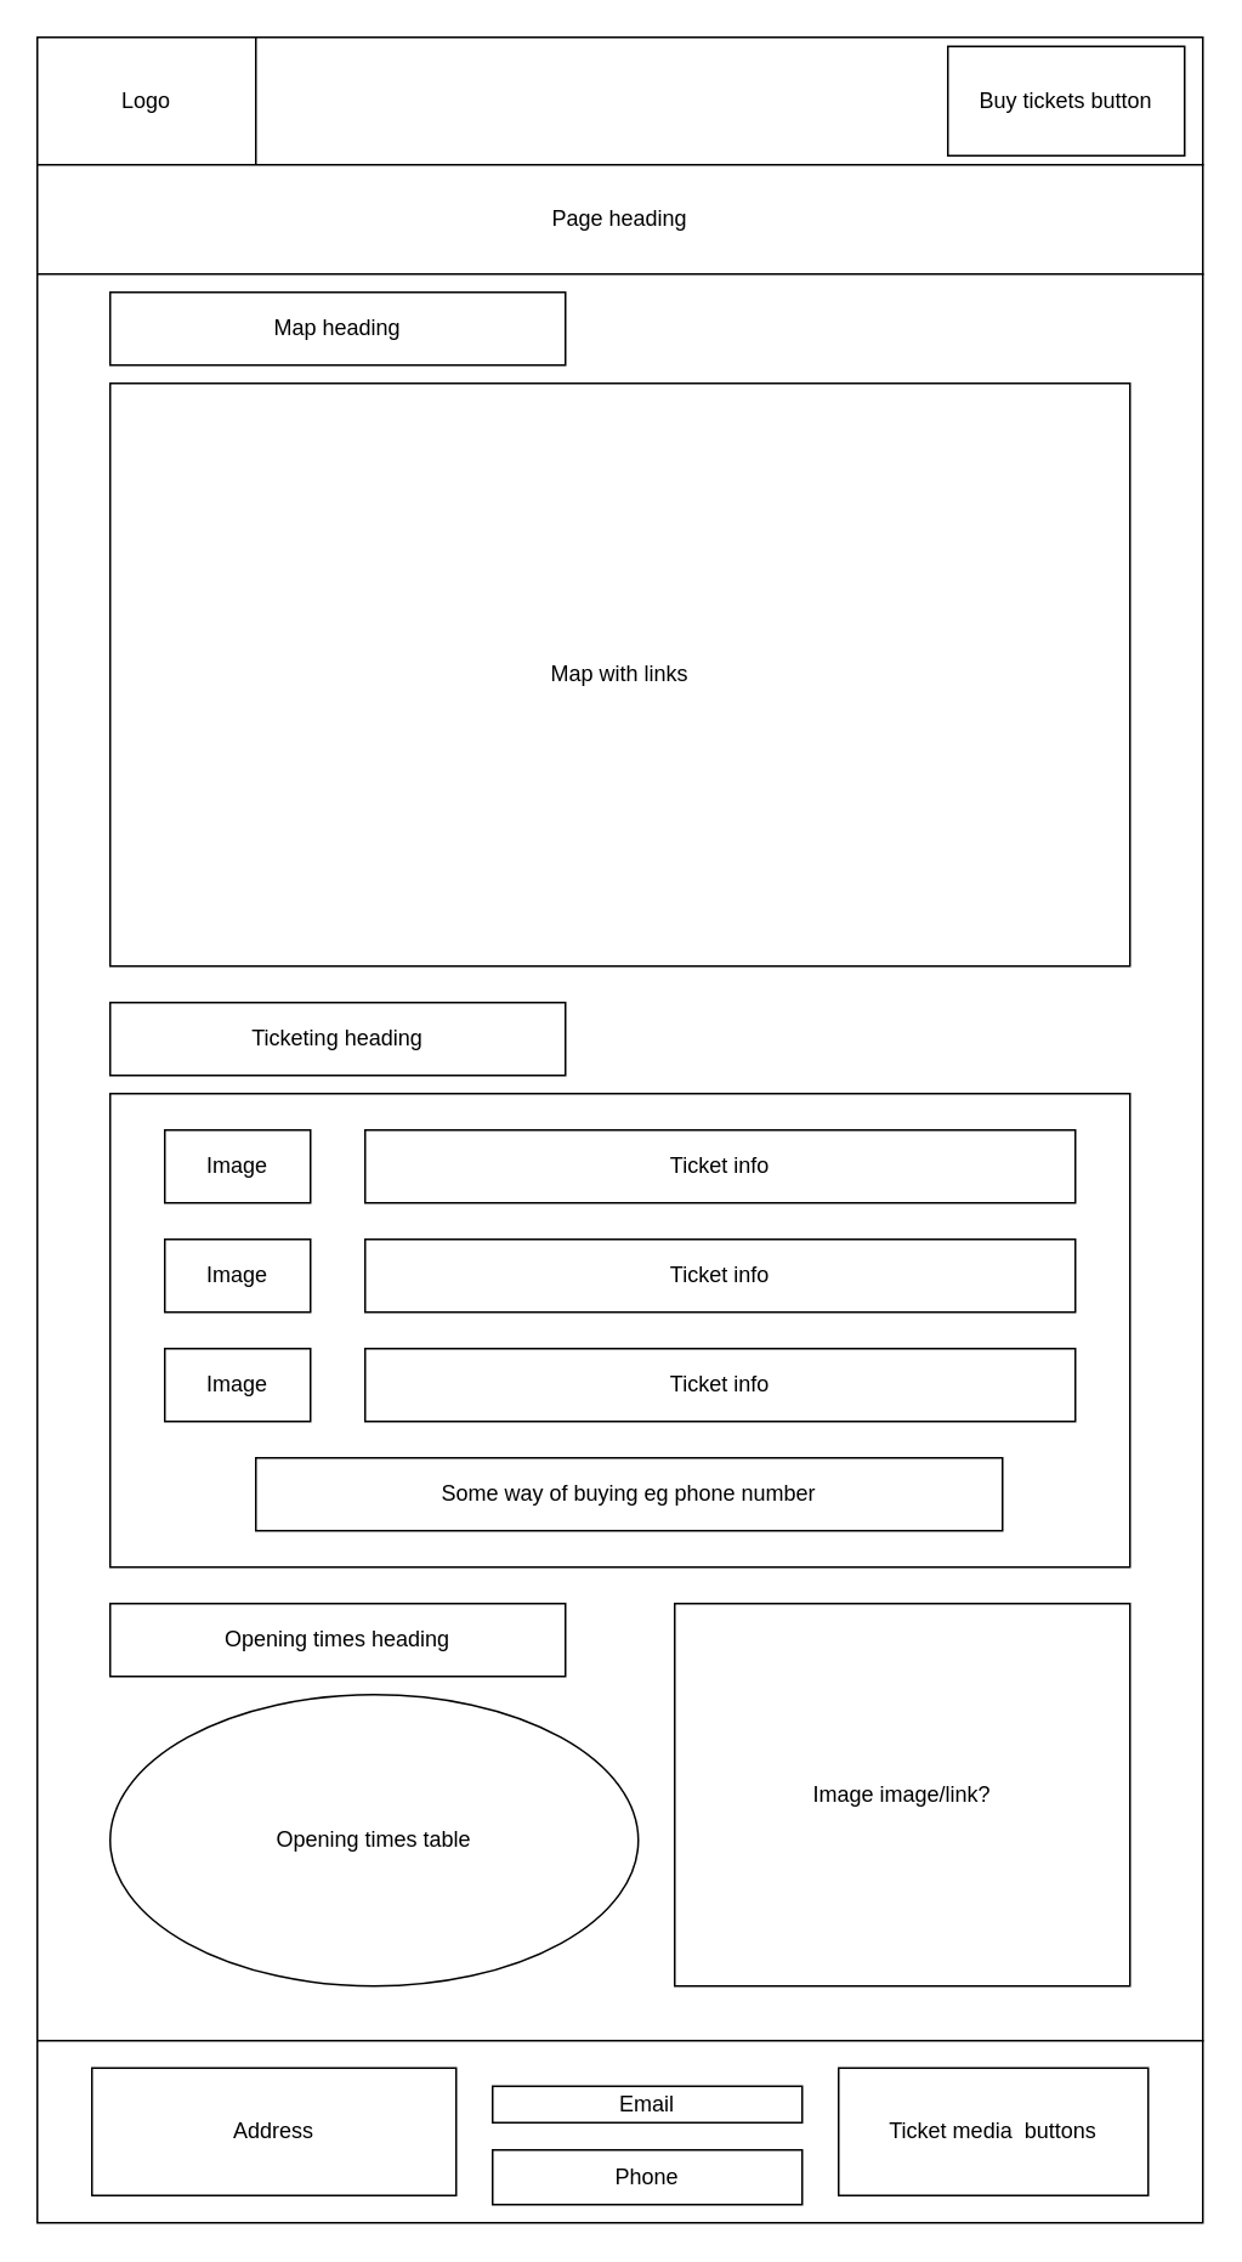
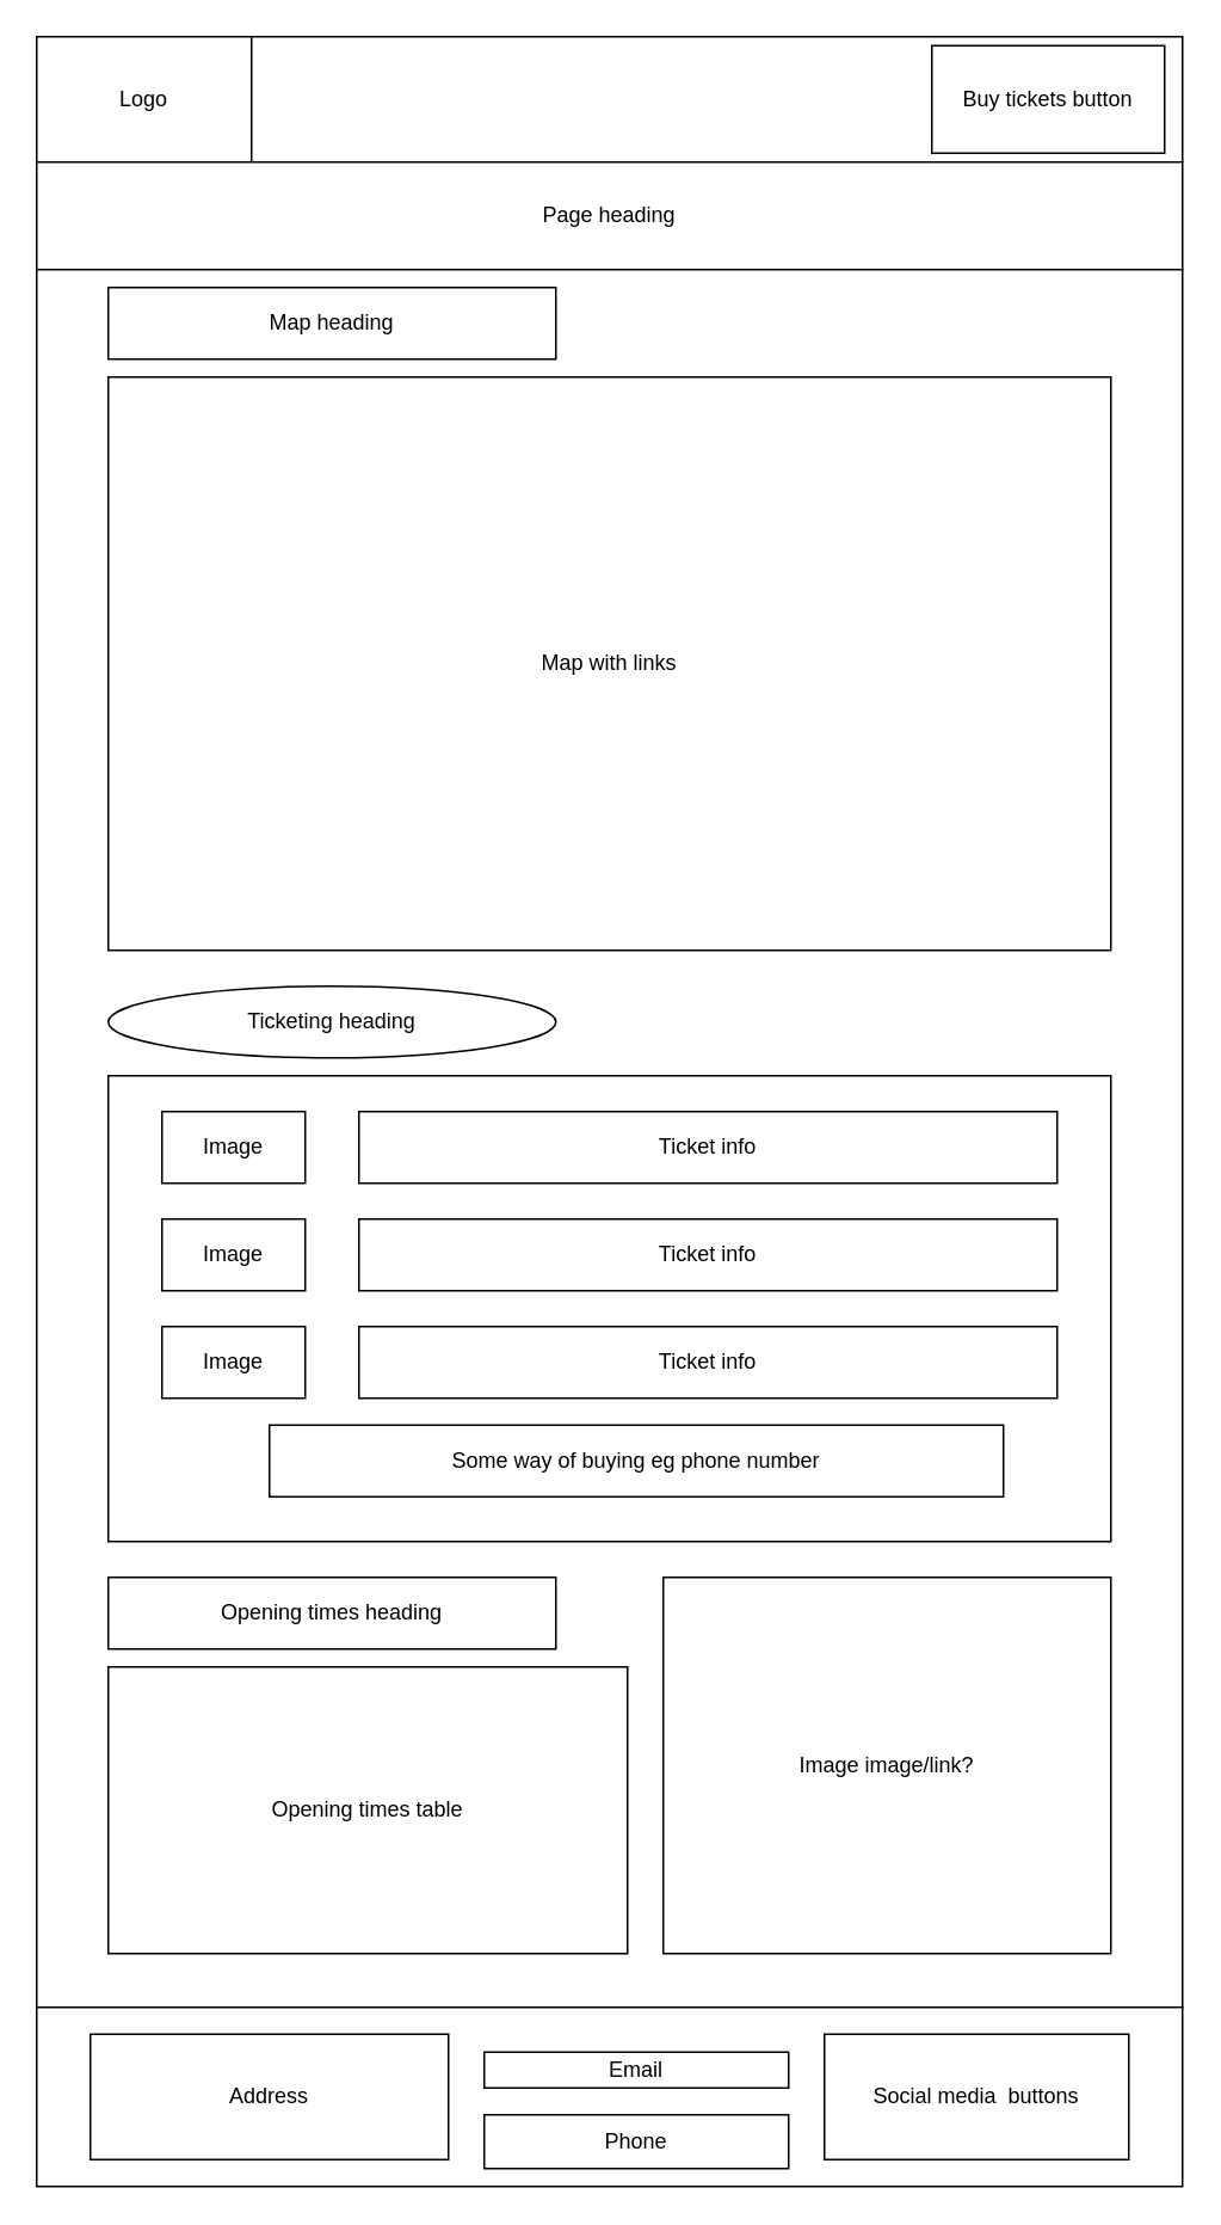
  <mxCell id="0" />
  <mxCell id="1" parent="0" />
  <mxCell id="2" value="" style="rounded=0;whiteSpace=wrap;html=1;" parent="1" vertex="1"><mxGeometry x="20" y="20" width="640" height="70" as="geometry" /></mxCell>
  <mxCell id="3" value="Logo" style="rounded=0;whiteSpace=wrap;html=1;" parent="1" vertex="1"><mxGeometry x="20" y="20" width="120" height="70" as="geometry" /></mxCell>
  <mxCell id="4" value="Page heading" style="rounded=0;whiteSpace=wrap;html=1;" parent="1" vertex="1"><mxGeometry x="20" y="90" width="640" height="60" as="geometry" /></mxCell>
  <mxCell id="5" value="" style="rounded=0;whiteSpace=wrap;html=1;" parent="1" vertex="1"><mxGeometry x="20" y="150" width="640" height="970" as="geometry" /></mxCell>
  <mxCell id="6" value="" style="rounded=0;whiteSpace=wrap;html=1;" parent="1" vertex="1"><mxGeometry x="20" y="1120" width="640" height="100" as="geometry" /></mxCell>
  <mxCell id="7" value="Buy tickets button" style="rounded=0;whiteSpace=wrap;html=1;" parent="1" vertex="1"><mxGeometry x="520" y="25" width="130" height="60" as="geometry" /></mxCell>
  <mxCell id="8" value="Address" style="rounded=0;whiteSpace=wrap;html=1;" parent="1" vertex="1"><mxGeometry x="50" y="1135" width="200" height="70" as="geometry" /></mxCell>
  <mxCell id="9" value="Email" style="rounded=0;whiteSpace=wrap;html=1;" parent="1" vertex="1"><mxGeometry x="270" y="1145" width="170" height="20" as="geometry" /></mxCell>
  <mxCell id="10" value="Phone" style="rounded=0;whiteSpace=wrap;html=1;" parent="1" vertex="1"><mxGeometry x="270" y="1180" width="170" height="30" as="geometry" /></mxCell>
- <mxCell id="11" value="Ticket media&amp;nbsp; buttons" style="rounded=0;whiteSpace=wrap;html=1;" parent="1" vertex="1"><mxGeometry x="460" y="1135" width="170" height="70" as="geometry" /></mxCell>
+ <mxCell id="11" value="Social media&amp;nbsp; buttons" style="rounded=0;whiteSpace=wrap;html=1;" parent="1" vertex="1"><mxGeometry x="460" y="1135" width="170" height="70" as="geometry" /></mxCell>
  <mxCell id="12" value="Map with links" style="rounded=0;whiteSpace=wrap;html=1;" vertex="1" parent="1"><mxGeometry x="60" y="210" width="560" height="320" as="geometry" /></mxCell>
  <mxCell id="13" value="Map heading" style="rounded=0;whiteSpace=wrap;html=1;" vertex="1" parent="1"><mxGeometry x="60" y="160" width="250" height="40" as="geometry" /></mxCell>
- <mxCell id="14" value="Ticketing heading" style="rounded=0;whiteSpace=wrap;html=1;" vertex="1" parent="1"><mxGeometry x="60" y="550" width="250" height="40" as="geometry" /></mxCell>
+ <mxCell id="14" value="Ticketing heading" style="ellipse;whiteSpace=wrap;html=1;" vertex="1" parent="1"><mxGeometry x="60" y="550" width="250" height="40" as="geometry" /></mxCell>
  <mxCell id="15" value="" style="rounded=0;whiteSpace=wrap;html=1;" vertex="1" parent="1"><mxGeometry x="60" y="600" width="560" height="260" as="geometry" /></mxCell>
  <mxCell id="16" value="Image" style="rounded=0;whiteSpace=wrap;html=1;" vertex="1" parent="1"><mxGeometry x="90" y="620" width="80" height="40" as="geometry" /></mxCell>
  <mxCell id="17" value="Image" style="rounded=0;whiteSpace=wrap;html=1;" vertex="1" parent="1"><mxGeometry x="90" y="680" width="80" height="40" as="geometry" /></mxCell>
  <mxCell id="18" value="Image" style="rounded=0;whiteSpace=wrap;html=1;" vertex="1" parent="1"><mxGeometry x="90" y="740" width="80" height="40" as="geometry" /></mxCell>
  <mxCell id="19" value="Ticket info" style="rounded=0;whiteSpace=wrap;html=1;" vertex="1" parent="1"><mxGeometry x="200" y="620" width="390" height="40" as="geometry" /></mxCell>
  <mxCell id="20" value="Ticket info" style="rounded=0;whiteSpace=wrap;html=1;" vertex="1" parent="1"><mxGeometry x="200" y="680" width="390" height="40" as="geometry" /></mxCell>
  <mxCell id="21" value="Ticket info" style="rounded=0;whiteSpace=wrap;html=1;" vertex="1" parent="1"><mxGeometry x="200" y="740" width="390" height="40" as="geometry" /></mxCell>
- <mxCell id="22" value="Some way of buying eg phone number" style="rounded=0;whiteSpace=wrap;html=1;" vertex="1" parent="1"><mxGeometry x="140" y="800" width="410" height="40" as="geometry" /></mxCell>
- <mxCell id="23" value="Opening times table" style="ellipse;whiteSpace=wrap;html=1;" vertex="1" parent="1"><mxGeometry x="60" y="930" width="290" height="160" as="geometry" /></mxCell>
+ <mxCell id="22" value="Some way of buying eg phone number" style="rounded=0;whiteSpace=wrap;html=1;" vertex="1" parent="1"><mxGeometry x="150" y="795" width="410" height="40" as="geometry" /></mxCell>
+ <mxCell id="23" value="Opening times table" style="rounded=0;whiteSpace=wrap;html=1;" vertex="1" parent="1"><mxGeometry x="60" y="930" width="290" height="160" as="geometry" /></mxCell>
  <mxCell id="24" value="Opening times heading" style="rounded=0;whiteSpace=wrap;html=1;" vertex="1" parent="1"><mxGeometry x="60" y="880" width="250" height="40" as="geometry" /></mxCell>
  <mxCell id="25" value="Image image/link?" style="rounded=0;whiteSpace=wrap;html=1;" vertex="1" parent="1"><mxGeometry x="370" y="880" width="250" height="210" as="geometry" /></mxCell>
